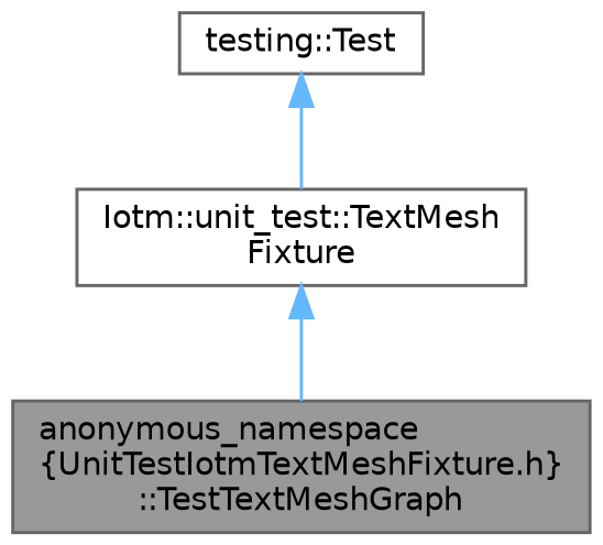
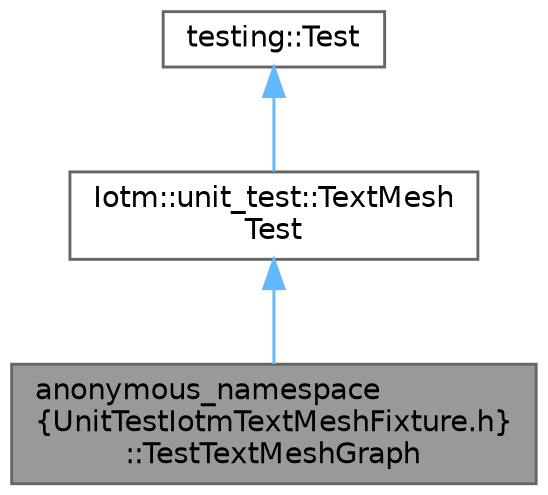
  digraph {
    node [color=gray40 fillcolor=white fontname=Helvetica fontsize=10 shape=box style=filled]
    edge [color=steelblue1 dir=back fontname=Helvetica fontsize=10 labelfontname=Helvetica labelfontsize=10 style=solid]
    n1 [fillcolor=grey60 fontcolor=black height=0.2 label="anonymous_namespace\l\{UnitTestIotmTextMeshFixture.h\}\l::TestTextMeshGraph" width=0.4]
-   n2 [height=0.2 label="Iotm::unit_test::TextMesh\lFixture" width=0.4]
+   n2 [height=0.2 label="Iotm::unit_test::TextMesh\lTest" width=0.4]
    n3 [height=0.2 label="testing::Test" width=0.4]
    n2 -> n1
    n3 -> n2
  }
